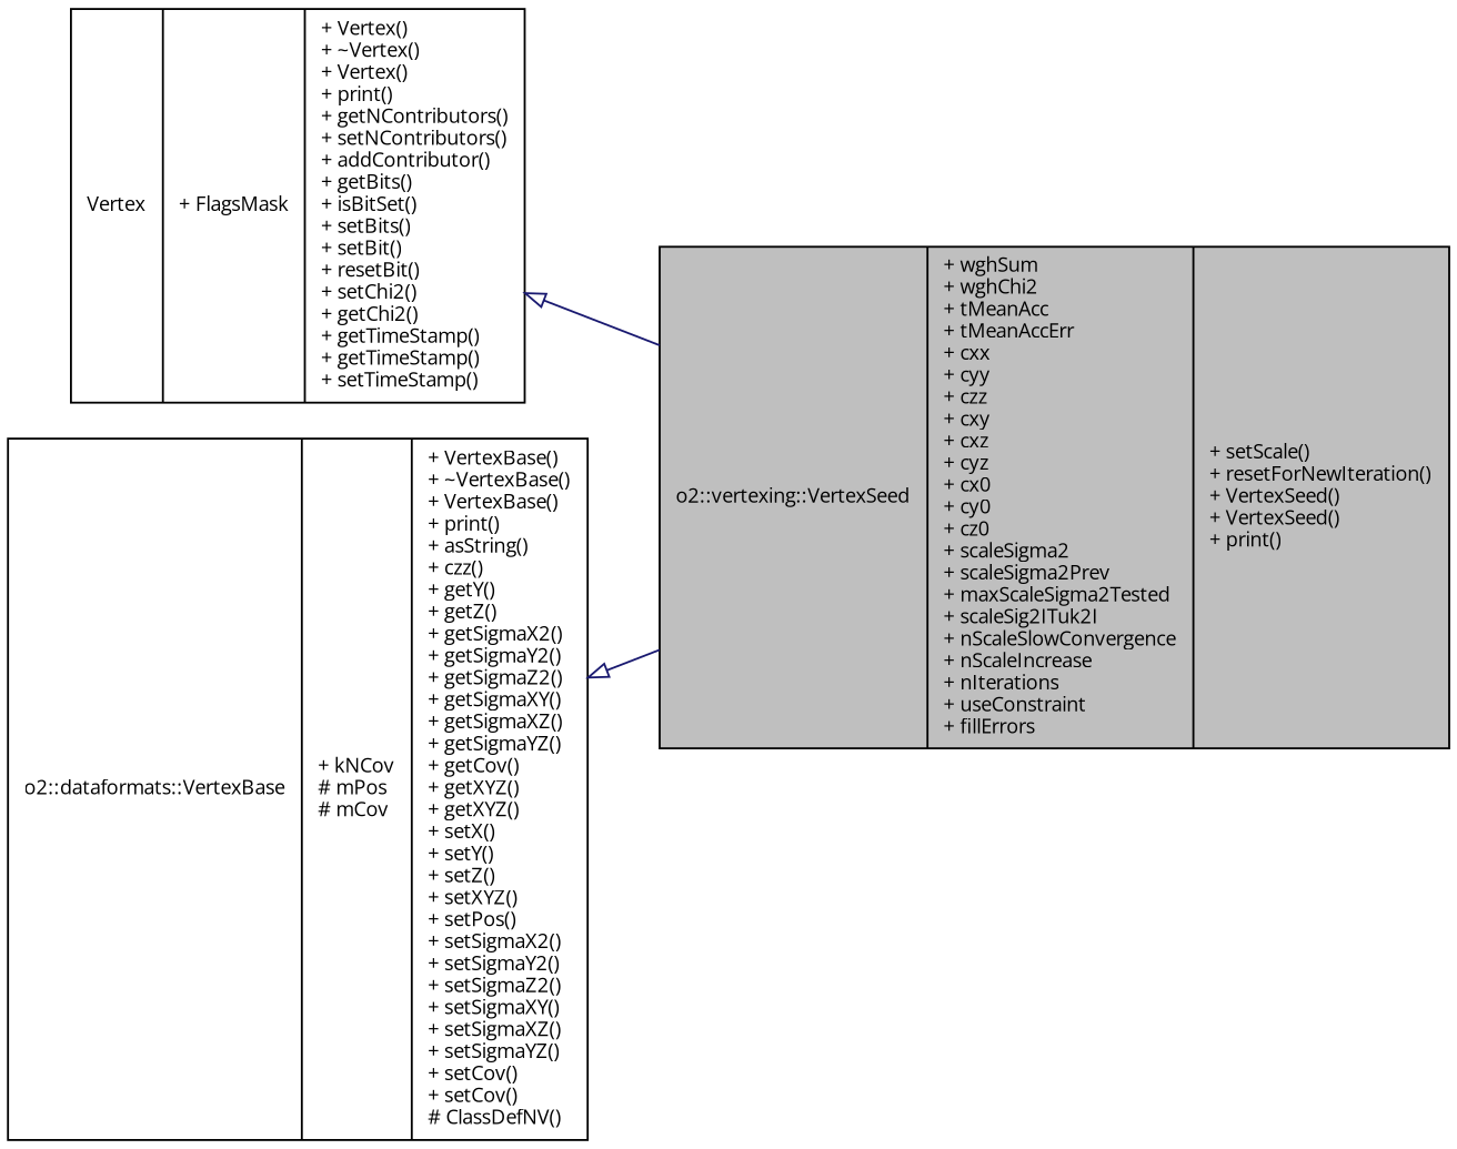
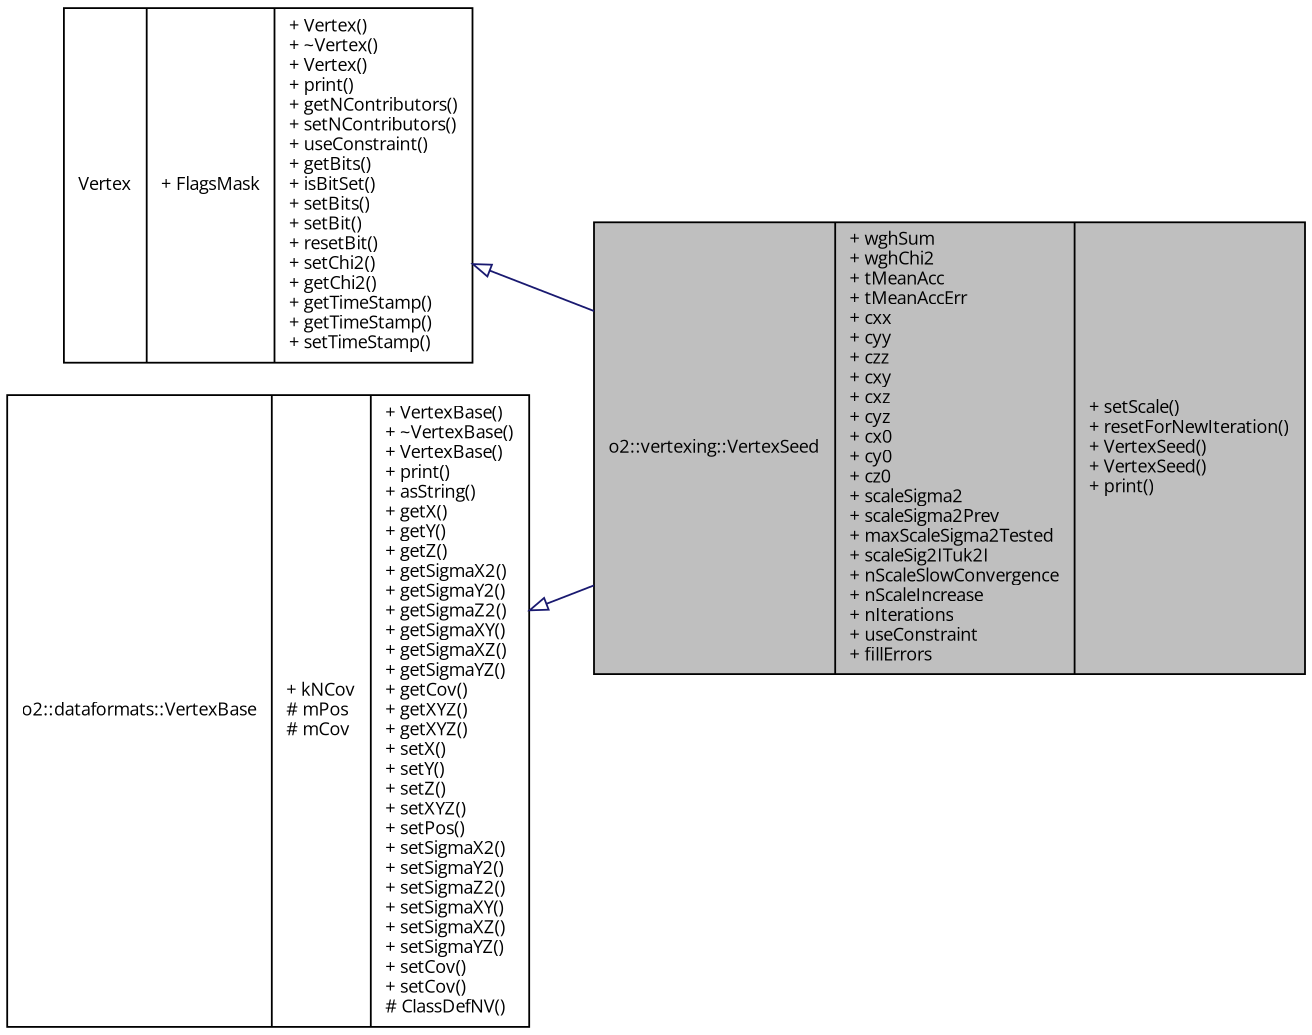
  digraph {
    fontname="Open Sans"
    rankdir=LR
    node [color=black fontname="Open Sans" fontsize=10 shape=record]
    edge [arrowtail=onormal color=midnightblue dir=back fontname="Open Sans" fontsize=10 labelfontname=Helvetica labelfontsize=10 style=solid]
    n1 [fillcolor=grey75 fontcolor=black height=0.2 label="{o2::vertexing::VertexSeed\n|+ wghSum\l+ wghChi2\l+ tMeanAcc\l+ tMeanAccErr\l+ cxx\l+ cyy\l+ czz\l+ cxy\l+ cxz\l+ cyz\l+ cx0\l+ cy0\l+ cz0\l+ scaleSigma2\l+ scaleSigma2Prev\l+ maxScaleSigma2Tested\l+ scaleSig2ITuk2I\l+ nScaleSlowConvergence\l+ nScaleIncrease\l+ nIterations\l+ useConstraint\l+ fillErrors\l|+ setScale()\l+ resetForNewIteration()\l+ VertexSeed()\l+ VertexSeed()\l+ print()\l}" style=filled width=0.4]
-   n2 [height=0.2 label="{Vertex\n|+ FlagsMask\l|+ Vertex()\l+ ~Vertex()\l+ Vertex()\l+ print()\l+ getNContributors()\l+ setNContributors()\l+ addContributor()\l+ getBits()\l+ isBitSet()\l+ setBits()\l+ setBit()\l+ resetBit()\l+ setChi2()\l+ getChi2()\l+ getTimeStamp()\l+ getTimeStamp()\l+ setTimeStamp()\l}" width=0.4]
-   n3 [height=0.2 label="{o2::dataformats::VertexBase\n|+ kNCov\l# mPos\l# mCov\l|+ VertexBase()\l+ ~VertexBase()\l+ VertexBase()\l+ print()\l+ asString()\l+ czz()\l+ getY()\l+ getZ()\l+ getSigmaX2()\l+ getSigmaY2()\l+ getSigmaZ2()\l+ getSigmaXY()\l+ getSigmaXZ()\l+ getSigmaYZ()\l+ getCov()\l+ getXYZ()\l+ getXYZ()\l+ setX()\l+ setY()\l+ setZ()\l+ setXYZ()\l+ setPos()\l+ setSigmaX2()\l+ setSigmaY2()\l+ setSigmaZ2()\l+ setSigmaXY()\l+ setSigmaXZ()\l+ setSigmaYZ()\l+ setCov()\l+ setCov()\l# ClassDefNV()\l}" width=0.4]
+   n2 [height=0.2 label="{Vertex\n|+ FlagsMask\l|+ Vertex()\l+ ~Vertex()\l+ Vertex()\l+ print()\l+ getNContributors()\l+ setNContributors()\l+ useConstraint()\l+ getBits()\l+ isBitSet()\l+ setBits()\l+ setBit()\l+ resetBit()\l+ setChi2()\l+ getChi2()\l+ getTimeStamp()\l+ getTimeStamp()\l+ setTimeStamp()\l}" width=0.4]
+   n3 [height=0.2 label="{o2::dataformats::VertexBase\n|+ kNCov\l# mPos\l# mCov\l|+ VertexBase()\l+ ~VertexBase()\l+ VertexBase()\l+ print()\l+ asString()\l+ getX()\l+ getY()\l+ getZ()\l+ getSigmaX2()\l+ getSigmaY2()\l+ getSigmaZ2()\l+ getSigmaXY()\l+ getSigmaXZ()\l+ getSigmaYZ()\l+ getCov()\l+ getXYZ()\l+ getXYZ()\l+ setX()\l+ setY()\l+ setZ()\l+ setXYZ()\l+ setPos()\l+ setSigmaX2()\l+ setSigmaY2()\l+ setSigmaZ2()\l+ setSigmaXY()\l+ setSigmaXZ()\l+ setSigmaYZ()\l+ setCov()\l+ setCov()\l# ClassDefNV()\l}" width=0.4]
    n2 -> n1
    n3 -> n1
  }
